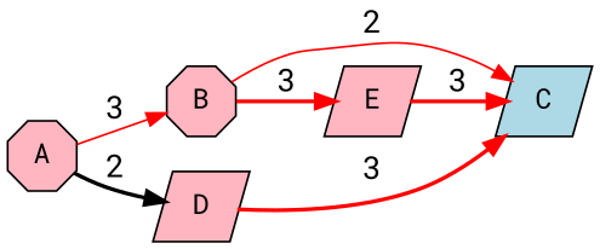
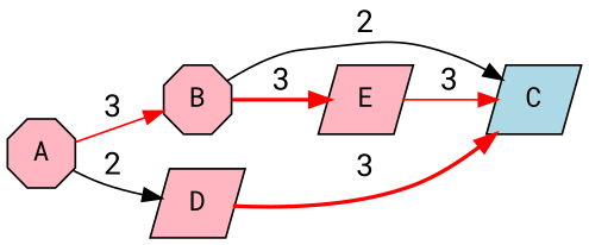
  digraph {
    fontname="Roboto Mono"
    rankdir=LR
    ranksep=0.4
    node [color=black fillcolor=lightpink fontname="Roboto Mono" shape=parallelogram style="setlinewidth (2), filled,filled"]
    edge [fontname="Roboto Mono" fontsize=16 style=solid color=red]
    B [shape=octagon width=0.3]
    D [width=0.3]
    C [fillcolor=lightblue width=0.3]
    E [width=0.3]
    A [shape=octagon width=0.3]
    subgraph sub_1 {
      rank=same
      B
      D
    }
-   B -> C [label=2]
+   B -> C [label=2 color=""]
    B -> E [label=3 style=bold]
    D -> C [label=3 style=bold]
-   E -> C [label=3 style=bold]
+   E -> C [label=3]
    A -> B [label=3]
-   A -> D [label=2 style=bold color=""]
+   A -> D [label=2 color=""]
  }
